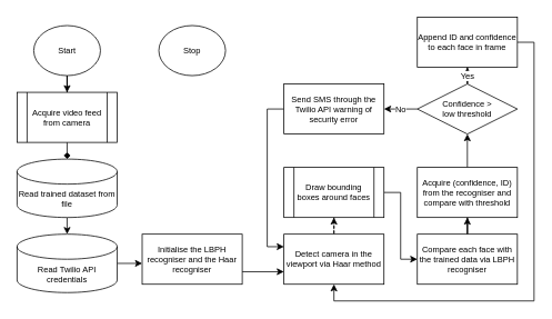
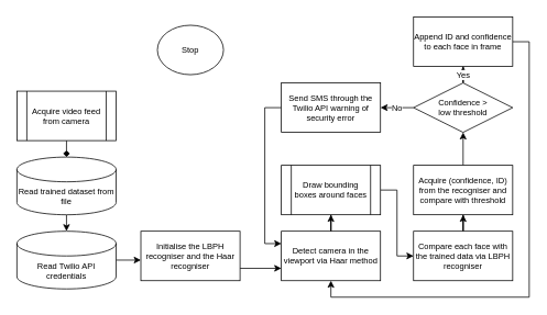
  <mxCell id="0" />
  <mxCell id="1" parent="0" />
- <mxCell id="2" style="edgeStyle=orthogonalEdgeStyle;rounded=0;orthogonalLoop=1;jettySize=auto;html=1;entryX=0.5;entryY=0;entryDx=0;entryDy=0;fontSize=10;" edge="1" parent="1" source="3" target="5"><mxGeometry relative="1" as="geometry" /></mxCell>
- <mxCell id="3" value="Start" style="ellipse;whiteSpace=wrap;html=1;fontSize=10;" vertex="1" parent="1"><mxGeometry x="40" y="30" width="80" height="60" as="geometry" /></mxCell>
  <mxCell id="4" style="edgeStyle=orthogonalEdgeStyle;rounded=0;orthogonalLoop=1;jettySize=auto;html=1;exitX=0.5;exitY=1;exitDx=0;exitDy=0;entryX=0.5;entryY=0;entryDx=0;entryDy=0;entryPerimeter=0;fontSize=10;endArrow=diamond;" edge="1" parent="1" source="5" target="7"><mxGeometry relative="1" as="geometry" /></mxCell>
  <mxCell id="5" value="Acquire video feed from camera" style="shape=process;whiteSpace=wrap;html=1;backgroundOutline=1;fontSize=10;" vertex="1" parent="1"><mxGeometry x="20" y="110" width="120" height="60" as="geometry" /></mxCell>
  <mxCell id="6" style="edgeStyle=orthogonalEdgeStyle;rounded=0;orthogonalLoop=1;jettySize=auto;html=1;exitX=0.5;exitY=1;exitDx=0;exitDy=0;exitPerimeter=0;entryX=0.5;entryY=0;entryDx=0;entryDy=0;entryPerimeter=0;fontSize=10;" edge="1" parent="1" source="7" target="20"><mxGeometry relative="1" as="geometry" /></mxCell>
  <mxCell id="7" value="Read trained dataset from file" style="shape=cylinder3;whiteSpace=wrap;html=1;boundedLbl=1;backgroundOutline=1;size=15;fontSize=10;" vertex="1" parent="1"><mxGeometry x="20" y="190" width="120" height="70" as="geometry" /></mxCell>
- <mxCell id="8" value="" style="edgeStyle=orthogonalEdgeStyle;rounded=0;orthogonalLoop=1;jettySize=auto;html=1;fontSize=10;dashed=1;" edge="1" parent="1" source="9" target="25"><mxGeometry relative="1" as="geometry" /></mxCell>
+ <mxCell id="8" value="" style="edgeStyle=orthogonalEdgeStyle;rounded=0;orthogonalLoop=1;jettySize=auto;html=1;fontSize=10;" edge="1" parent="1" source="9" target="25"><mxGeometry relative="1" as="geometry" /></mxCell>
  <mxCell id="9" value="Detect camera in the viewport via Haar method" style="rounded=0;whiteSpace=wrap;html=1;fontSize=10;" vertex="1" parent="1"><mxGeometry x="340" y="280" width="120" height="60" as="geometry" /></mxCell>
  <mxCell id="10" value="" style="edgeStyle=orthogonalEdgeStyle;rounded=0;orthogonalLoop=1;jettySize=auto;html=1;fontSize=10;" edge="1" parent="1" source="11" target="13"><mxGeometry relative="1" as="geometry" /></mxCell>
  <mxCell id="11" value="Compare each face with the trained data via LBPH recogniser" style="rounded=0;whiteSpace=wrap;html=1;fontSize=10;" vertex="1" parent="1"><mxGeometry x="500" y="280" width="120" height="60" as="geometry" /></mxCell>
  <mxCell id="12" value="" style="edgeStyle=orthogonalEdgeStyle;rounded=0;orthogonalLoop=1;jettySize=auto;html=1;fontSize=10;" edge="1" parent="1" source="13" target="16"><mxGeometry relative="1" as="geometry" /></mxCell>
  <mxCell id="13" value="&lt;font style=&quot;font-size: 10px;&quot;&gt;Acquire (confidence, ID) from the recogniser and compare with threshold&lt;/font&gt;" style="rounded=0;whiteSpace=wrap;html=1;fontSize=10;" vertex="1" parent="1"><mxGeometry x="500" y="200" width="120" height="60" as="geometry" /></mxCell>
  <mxCell id="14" value="No" style="edgeStyle=orthogonalEdgeStyle;rounded=0;orthogonalLoop=1;jettySize=auto;html=1;fontSize=10;" edge="1" parent="1" source="16" target="18"><mxGeometry relative="1" as="geometry" /></mxCell>
  <mxCell id="15" value="Yes" style="edgeStyle=orthogonalEdgeStyle;rounded=0;orthogonalLoop=1;jettySize=auto;html=1;fontSize=10;endArrow=open;" edge="1" parent="1" source="16" target="27"><mxGeometry x="0.667" relative="1" as="geometry"><mxPoint as="offset" /></mxGeometry></mxCell>
  <mxCell id="16" value="Confidence &amp;gt;&lt;br style=&quot;font-size: 10px;&quot;&gt;low threshold" style="rhombus;whiteSpace=wrap;html=1;fontSize=10;" vertex="1" parent="1"><mxGeometry x="500" y="100" width="120" height="60" as="geometry" /></mxCell>
  <mxCell id="17" style="edgeStyle=orthogonalEdgeStyle;rounded=0;orthogonalLoop=1;jettySize=auto;html=1;entryX=0;entryY=0.25;entryDx=0;entryDy=0;fontSize=10;exitX=0;exitY=0.5;exitDx=0;exitDy=0;" edge="1" parent="1" source="18" target="9"><mxGeometry relative="1" as="geometry"><Array as="points"><mxPoint x="320" y="130" /><mxPoint x="320" y="295" /></Array></mxGeometry></mxCell>
  <mxCell id="18" value="Send SMS through the Twilio API warning of security error" style="rounded=0;whiteSpace=wrap;html=1;fontSize=10;" vertex="1" parent="1"><mxGeometry x="340" y="100" width="120" height="60" as="geometry" /></mxCell>
  <mxCell id="19" value="" style="edgeStyle=orthogonalEdgeStyle;rounded=0;orthogonalLoop=1;jettySize=auto;html=1;fontSize=10;" edge="1" parent="1" source="20" target="23"><mxGeometry relative="1" as="geometry"><Array as="points"><mxPoint x="140" y="300" /></Array></mxGeometry></mxCell>
  <mxCell id="20" value="Read Twilio API credentials" style="shape=cylinder3;whiteSpace=wrap;html=1;boundedLbl=1;backgroundOutline=1;size=15;fontSize=10;" vertex="1" parent="1"><mxGeometry x="20" y="280" width="120" height="70" as="geometry" /></mxCell>
  <mxCell id="21" value="Stop" style="ellipse;whiteSpace=wrap;html=1;fontSize=10;" vertex="1" parent="1"><mxGeometry x="190" y="30" width="80" height="60" as="geometry" /></mxCell>
  <mxCell id="22" style="edgeStyle=orthogonalEdgeStyle;rounded=0;orthogonalLoop=1;jettySize=auto;html=1;exitX=1;exitY=0.75;exitDx=0;exitDy=0;entryX=0;entryY=0.75;entryDx=0;entryDy=0;fontSize=10;" edge="1" parent="1" source="23" target="9"><mxGeometry relative="1" as="geometry" /></mxCell>
  <mxCell id="23" value="Initialise the LBPH recogniser and the Haar recogniser" style="rounded=0;whiteSpace=wrap;html=1;fontSize=10;" vertex="1" parent="1"><mxGeometry x="170" y="280" width="120" height="60" as="geometry" /></mxCell>
  <mxCell id="24" style="edgeStyle=orthogonalEdgeStyle;rounded=0;orthogonalLoop=1;jettySize=auto;html=1;exitX=1;exitY=0.5;exitDx=0;exitDy=0;entryX=0;entryY=0.5;entryDx=0;entryDy=0;fontSize=10;" edge="1" parent="1" source="25" target="11"><mxGeometry relative="1" as="geometry" /></mxCell>
  <mxCell id="25" value="Draw bounding boxes around faces" style="shape=process;whiteSpace=wrap;html=1;backgroundOutline=1;fontSize=10;" vertex="1" parent="1"><mxGeometry x="340" y="200" width="120" height="60" as="geometry" /></mxCell>
  <mxCell id="26" style="edgeStyle=orthogonalEdgeStyle;rounded=0;orthogonalLoop=1;jettySize=auto;html=1;entryX=0.5;entryY=1;entryDx=0;entryDy=0;fontSize=10;" edge="1" parent="1" source="27" target="9"><mxGeometry relative="1" as="geometry"><Array as="points"><mxPoint x="640" y="50" /><mxPoint x="640" y="360" /><mxPoint x="400" y="360" /></Array></mxGeometry></mxCell>
  <mxCell id="27" value="Append ID and confidence to each face in frame" style="rounded=0;whiteSpace=wrap;html=1;fontSize=10;" vertex="1" parent="1"><mxGeometry x="500" y="20" width="120" height="60" as="geometry" /></mxCell>
